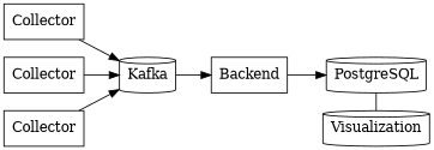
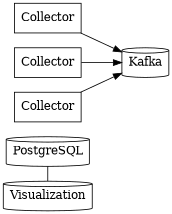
  digraph {
    rankdir=LR
    node [shape=rect]
    n1 [label=PostgreSQL shape=cylinder]
    n2 [label=Visualization shape=cylinder]
    n3 [label=Collector]
    n4 [label=Kafka shape=cylinder]
-   n5 [label=Backend]
    n6 [label=Collector]
    n7 [label=Collector]
    subgraph sub_1 {
      rank=same
      n1
      n2
    }
    n1 -> n2 [dir=none]
    n3 -> n4
-   n4 -> n5
-   n5 -> n1
    n6 -> n4
    n7 -> n4
  }
